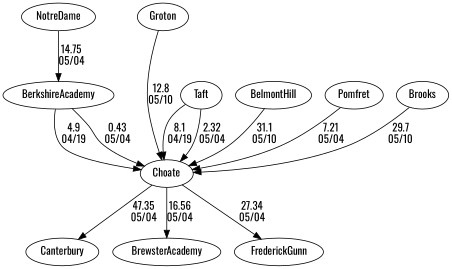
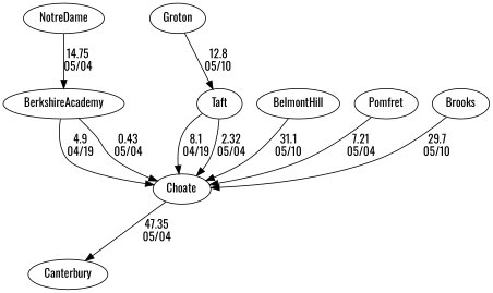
  digraph {
    fontname=Oswald
    node [fontname=Oswald]
    edge [fontname=Oswald random=random]
    NotreDame
    BerkshireAcademy
    Choate
    Canterbury
-   BrewsterAcademy
-   FrederickGunn
    Groton
    Taft
    BelmontHill
    Pomfret
    Brooks
    NotreDame -> BerkshireAcademy [label="14.75\n05/04" weight=86]
    BerkshireAcademy -> Choate [label="4.9\n04/19" weight=96]
    BerkshireAcademy -> Choate [label="0.43\n05/04" weight=100]
    Choate -> Canterbury [label="47.35\n05/04" weight=53]
-   Choate -> BrewsterAcademy [label="16.56\n05/04" weight=84]
-   Choate -> FrederickGunn [label="27.34\n05/04" weight=73]
-   Groton -> Choate [label="12.8\n05/10" weight=88]
+   Groton -> Taft [label="12.8\n05/10" weight=88]
    Taft -> Choate [label="8.1\n04/19" weight=92]
    Taft -> Choate [label="2.32\n05/04" weight=98]
    BelmontHill -> Choate [label="31.1\n05/10" weight=69]
    Pomfret -> Choate [label="7.21\n05/04" weight=93]
    Brooks -> Choate [label="29.7\n05/10" weight=71]
  }
